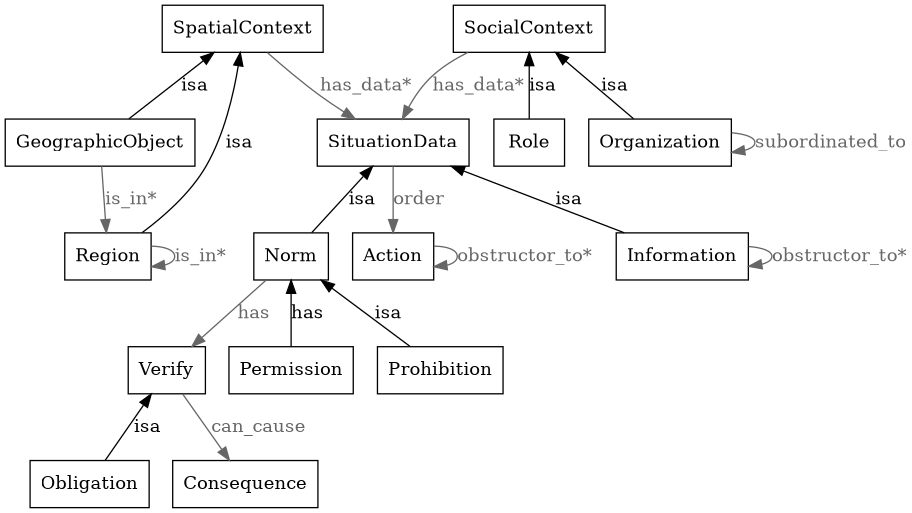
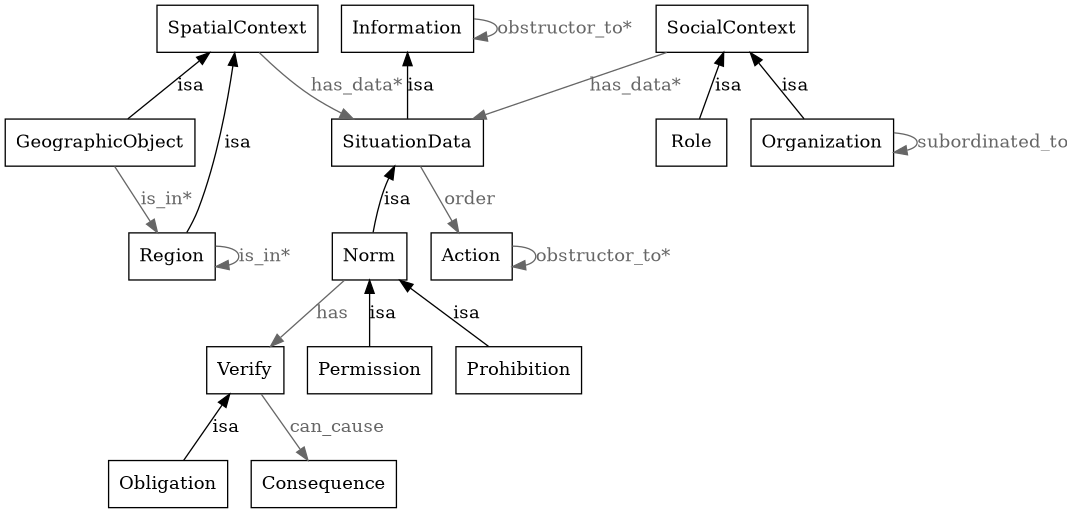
  digraph {
    node [color="0.0,0.0,0.0" fontcolor="0.0,0.0,0.0" shape=box]
    edge [color="0.0,0.0,0.4" fontcolor="0.0,0.0,0.4" style=filled]
    n1 [height=0.50 label=GeographicObject width=1.64]
    n2 [height=0.50 label=Region width=0.78]
    n3 [height=0.50 label=SpatialContext width=1.36]
    n4 [height=0.50 label=SituationData width=1.28]
    n5 [height=0.50 label=Norm width=0.75]
    n6 [height=0.50 label=Action width=0.75]
    n7 [height=0.50 label=Information width=1.11]
    n8 [height=0.50 label=Verify width=0.75]
    n9 [height=0.50 label=Permission width=1.08]
    n10 [height=0.50 label=Prohibition width=1.08]
    n11 [height=0.50 label=Obligation width=1.03]
    n12 [height=0.50 label=Consequence width=1.25]
    n13 [height=0.50 label=Role width=0.75]
    n14 [height=0.50 label=SocialContext width=1.31]
    n15 [height=0.50 label=Organization width=1.22]
    n1 -> n2 [label="is_in*"]
    n2 -> n2 [label="is_in*"]
    n3 -> n1 [color="0.0,0.0,0.0" dir=back fontcolor="0.0,0.0,0.0" label=isa style=""]
    n3 -> n2 [color="0.0,0.0,0.0" dir=back fontcolor="0.0,0.0,0.0" label=isa style=""]
    n3 -> n4 [label="has_data*"]
    n4 -> n5 [color="0.0,0.0,0.0" dir=back fontcolor="0.0,0.0,0.0" label=isa style=""]
    n4 -> n6 [label=order]
-   n4 -> n7 [color="0.0,0.0,0.0" dir=back fontcolor="0.0,0.0,0.0" label=isa style=""]
+   n7 -> n4 [color="0.0,0.0,0.0" dir=back fontcolor="0.0,0.0,0.0" label=isa style=""]
    n5 -> n8 [label=has]
-   n5 -> n9 [color="0.0,0.0,0.0" dir=back fontcolor="0.0,0.0,0.0" label=has style=""]
+   n5 -> n9 [color="0.0,0.0,0.0" dir=back fontcolor="0.0,0.0,0.0" label=isa style=""]
    n5 -> n10 [color="0.0,0.0,0.0" dir=back fontcolor="0.0,0.0,0.0" label=isa style=""]
    n6 -> n6 [label="obstructor_to*"]
    n7 -> n7 [label="obstructor_to*"]
    n8 -> n11 [color="0.0,0.0,0.0" dir=back fontcolor="0.0,0.0,0.0" label=isa style=""]
    n8 -> n12 [label=can_cause]
    n14 -> n4 [label="has_data*"]
    n14 -> n13 [color="0.0,0.0,0.0" dir=back fontcolor="0.0,0.0,0.0" label=isa style=""]
    n14 -> n15 [color="0.0,0.0,0.0" dir=back fontcolor="0.0,0.0,0.0" label=isa style=""]
    n15 -> n15 [label=subordinated_to]
  }
